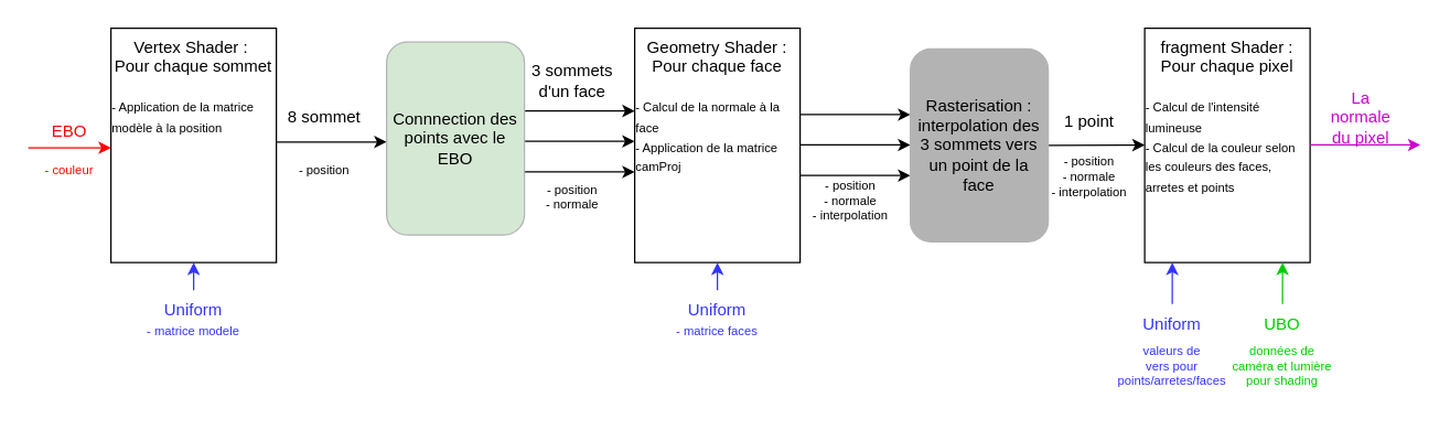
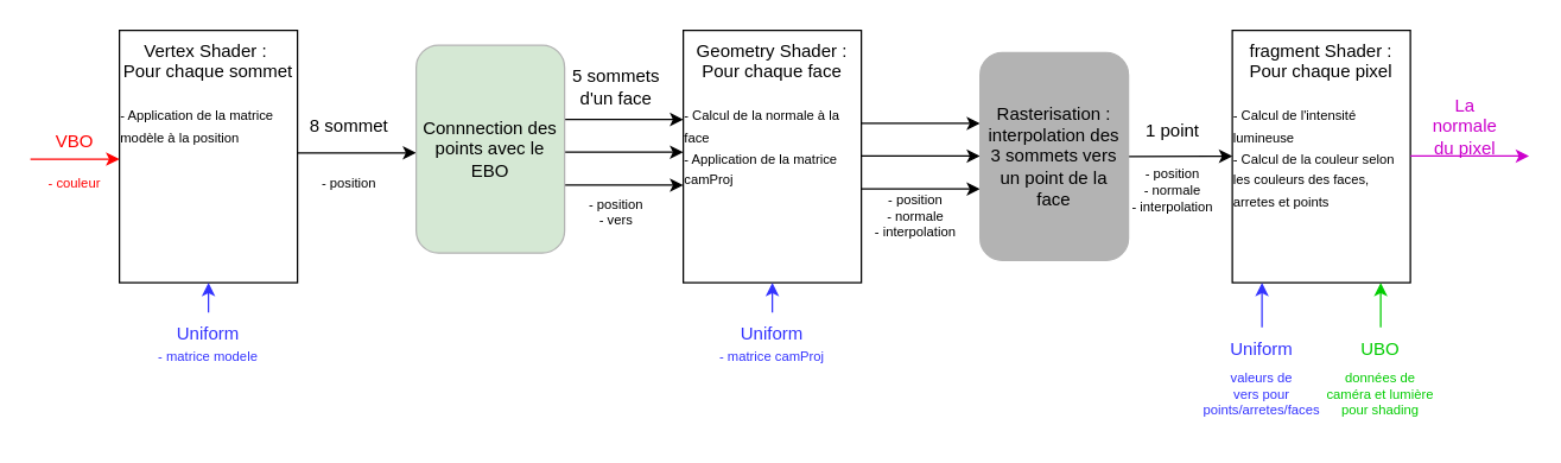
  <mxCell id="0" />
  <mxCell id="1" parent="0" />
  <mxCell id="2" value="Vertex Shader :&amp;nbsp;&lt;br&gt;Pour chaque sommet&lt;br&gt;&lt;br&gt;&lt;div style=&quot;text-align: left;&quot;&gt;&lt;span style=&quot;background-color: initial;&quot;&gt;&lt;font style=&quot;font-size: 9px;&quot;&gt;- Application de la matrice modèle à la position&lt;/font&gt;&lt;/span&gt;&lt;/div&gt;" style="rounded=0;whiteSpace=wrap;html=1;verticalAlign=top;" parent="1" vertex="1"><mxGeometry x="80" y="20" width="120" height="170" as="geometry" /></mxCell>
  <mxCell id="3" value="" style="endArrow=classic;html=1;rounded=0;fontColor=#FF0000;strokeColor=#FF0000;" parent="1" edge="1"><mxGeometry width="50" height="50" relative="1" as="geometry"><mxPoint x="20" y="106.76" as="sourcePoint" /><mxPoint x="80" y="106.76" as="targetPoint" /></mxGeometry></mxCell>
- <mxCell id="4" value="EBO" style="text;html=1;strokeColor=none;fillColor=none;align=center;verticalAlign=middle;whiteSpace=wrap;rounded=0;fontColor=#FF0000;" parent="1" vertex="1"><mxGeometry x="20" y="80" width="60" height="30" as="geometry" /></mxCell>
+ <mxCell id="4" value="VBO" style="text;html=1;strokeColor=none;fillColor=none;align=center;verticalAlign=middle;whiteSpace=wrap;rounded=0;fontColor=#FF0000;" parent="1" vertex="1"><mxGeometry x="20" y="80" width="60" height="30" as="geometry" /></mxCell>
  <mxCell id="5" value="Uniform" style="text;html=1;strokeColor=none;fillColor=none;align=center;verticalAlign=middle;whiteSpace=wrap;rounded=0;fontColor=#3333FF;" parent="1" vertex="1"><mxGeometry x="110" y="210" width="60" height="30" as="geometry" /></mxCell>
  <mxCell id="6" value="" style="endArrow=classic;html=1;rounded=0;fontColor=#FF0000;strokeColor=#3333FF;" parent="1" edge="1"><mxGeometry width="50" height="50" relative="1" as="geometry"><mxPoint x="140" y="210" as="sourcePoint" /><mxPoint x="140" y="190" as="targetPoint" /></mxGeometry></mxCell>
  <mxCell id="7" value="" style="endArrow=classic;html=1;rounded=0;" parent="1" edge="1"><mxGeometry width="50" height="50" relative="1" as="geometry"><mxPoint x="200" y="102.5" as="sourcePoint" /><mxPoint x="280" y="102.5" as="targetPoint" /></mxGeometry></mxCell>
  <mxCell id="8" value="Geometry Shader :&lt;br&gt;Pour chaque face&lt;br&gt;&lt;br&gt;&lt;div style=&quot;text-align: left;&quot;&gt;&lt;span style=&quot;font-size: 9px; background-color: initial;&quot;&gt;- Calcul de la normale à la face&lt;/span&gt;&lt;/div&gt;&lt;div style=&quot;text-align: left;&quot;&gt;&lt;span style=&quot;font-size: 9px; background-color: initial;&quot;&gt;- Application de la matrice camProj&lt;/span&gt;&lt;br&gt;&lt;/div&gt;" style="rounded=0;whiteSpace=wrap;html=1;verticalAlign=top;" parent="1" vertex="1"><mxGeometry x="460" y="20" width="120" height="170" as="geometry" /></mxCell>
  <mxCell id="9" value="" style="endArrow=classic;html=1;rounded=0;" parent="1" edge="1"><mxGeometry width="50" height="50" relative="1" as="geometry"><mxPoint x="380" y="80" as="sourcePoint" /><mxPoint x="460" y="80" as="targetPoint" /></mxGeometry></mxCell>
  <mxCell id="10" value="" style="endArrow=classic;html=1;rounded=0;" parent="1" edge="1"><mxGeometry width="50" height="50" relative="1" as="geometry"><mxPoint x="380" y="102.02" as="sourcePoint" /><mxPoint x="460" y="102.02" as="targetPoint" /></mxGeometry></mxCell>
  <mxCell id="11" value="" style="endArrow=classic;html=1;rounded=0;" parent="1" edge="1"><mxGeometry width="50" height="50" relative="1" as="geometry"><mxPoint x="380" y="124.26" as="sourcePoint" /><mxPoint x="460" y="124.26" as="targetPoint" /></mxGeometry></mxCell>
- <mxCell id="12" value="3 sommets d'un face" style="text;html=1;strokeColor=none;fillColor=none;align=center;verticalAlign=middle;whiteSpace=wrap;rounded=0;" parent="1" vertex="1"><mxGeometry x="380" y="42.5" width="70" height="30" as="geometry" /></mxCell>
+ <mxCell id="12" value="5 sommets d'un face" style="text;html=1;strokeColor=none;fillColor=none;align=center;verticalAlign=middle;whiteSpace=wrap;rounded=0;" parent="1" vertex="1"><mxGeometry x="380" y="42.5" width="70" height="30" as="geometry" /></mxCell>
  <mxCell id="13" value="" style="endArrow=classic;html=1;rounded=0;" parent="1" edge="1"><mxGeometry width="50" height="50" relative="1" as="geometry"><mxPoint x="580" y="82.63" as="sourcePoint" /><mxPoint x="660" y="82.63" as="targetPoint" /></mxGeometry></mxCell>
  <mxCell id="14" value="" style="endArrow=classic;html=1;rounded=0;" parent="1" edge="1"><mxGeometry width="50" height="50" relative="1" as="geometry"><mxPoint x="580" y="104.65" as="sourcePoint" /><mxPoint x="660" y="104.65" as="targetPoint" /></mxGeometry></mxCell>
  <mxCell id="15" value="" style="endArrow=classic;html=1;rounded=0;" parent="1" edge="1"><mxGeometry width="50" height="50" relative="1" as="geometry"><mxPoint x="580" y="126.89" as="sourcePoint" /><mxPoint x="660" y="126.89" as="targetPoint" /></mxGeometry></mxCell>
  <mxCell id="16" value="fragment Shader :&lt;br&gt;Pour chaque pixel&lt;br&gt;&lt;br&gt;&lt;div style=&quot;text-align: left;&quot;&gt;&lt;span style=&quot;background-color: initial;&quot;&gt;&lt;font style=&quot;font-size: 9px;&quot;&gt;- Calcul de l'intensité lumineuse&lt;/font&gt;&lt;/span&gt;&lt;/div&gt;&lt;div style=&quot;text-align: left;&quot;&gt;&lt;span style=&quot;background-color: initial;&quot;&gt;&lt;font style=&quot;font-size: 9px;&quot;&gt;- Calcul de la couleur selon les couleurs des faces, arretes et points&lt;/font&gt;&lt;/span&gt;&lt;/div&gt;" style="rounded=0;whiteSpace=wrap;html=1;verticalAlign=top;" parent="1" vertex="1"><mxGeometry x="830" y="20" width="120" height="170" as="geometry" /></mxCell>
  <mxCell id="17" value="" style="endArrow=classic;html=1;rounded=0;exitX=1;exitY=0.5;exitDx=0;exitDy=0;" parent="1" source="22" edge="1"><mxGeometry width="50" height="50" relative="1" as="geometry"><mxPoint x="750" y="104.76" as="sourcePoint" /><mxPoint x="830" y="104.76" as="targetPoint" /></mxGeometry></mxCell>
  <mxCell id="18" value="1 point" style="text;html=1;strokeColor=none;fillColor=none;align=center;verticalAlign=middle;whiteSpace=wrap;rounded=0;" parent="1" vertex="1"><mxGeometry x="760" y="72.5" width="60" height="30" as="geometry" /></mxCell>
  <mxCell id="19" value="" style="endArrow=classic;html=1;rounded=0;strokeColor=#CC00CC;" parent="1" edge="1"><mxGeometry width="50" height="50" relative="1" as="geometry"><mxPoint x="950" y="104.65" as="sourcePoint" /><mxPoint x="1030" y="104.65" as="targetPoint" /></mxGeometry></mxCell>
  <mxCell id="20" value="&lt;font color=&quot;#cc00cc&quot;&gt;La normale du pixel&lt;/font&gt;" style="text;html=1;strokeColor=none;fillColor=none;align=center;verticalAlign=middle;whiteSpace=wrap;rounded=0;" parent="1" vertex="1"><mxGeometry x="956.5" y="70" width="60" height="30" as="geometry" /></mxCell>
  <mxCell id="21" value="Connnection des points avec le EBO" style="rounded=1;whiteSpace=wrap;html=1;strokeColor=#B3B3B3;fillColor=#d5e8d4;" parent="1" vertex="1"><mxGeometry x="280" y="30" width="100" height="140" as="geometry" /></mxCell>
  <mxCell id="22" value="Rasterisation : interpolation des 3 sommets vers un point de la face" style="rounded=1;whiteSpace=wrap;html=1;strokeColor=#B3B3B3;fillColor=#B3B3B3;" parent="1" vertex="1"><mxGeometry x="660" y="35" width="100" height="140" as="geometry" /></mxCell>
  <mxCell id="23" value="" style="endArrow=classic;html=1;rounded=0;fontColor=#FF0000;strokeColor=#3333FF;" parent="1" edge="1"><mxGeometry width="50" height="50" relative="1" as="geometry"><mxPoint x="850" y="220" as="sourcePoint" /><mxPoint x="850" y="190" as="targetPoint" /></mxGeometry></mxCell>
  <mxCell id="24" value="Uniform" style="text;html=1;strokeColor=none;fillColor=none;align=center;verticalAlign=middle;whiteSpace=wrap;rounded=0;fontColor=#3333FF;" parent="1" vertex="1"><mxGeometry x="820" y="220" width="60" height="30" as="geometry" /></mxCell>
  <mxCell id="25" value="" style="endArrow=classic;html=1;rounded=0;fontColor=#FF0000;strokeColor=#00CC00;" parent="1" edge="1"><mxGeometry width="50" height="50" relative="1" as="geometry"><mxPoint x="930" y="220" as="sourcePoint" /><mxPoint x="930" y="190" as="targetPoint" /></mxGeometry></mxCell>
  <mxCell id="26" value="UBO" style="text;html=1;strokeColor=none;fillColor=none;align=center;verticalAlign=middle;whiteSpace=wrap;rounded=0;fontColor=#00CC00;" parent="1" vertex="1"><mxGeometry x="900" y="220" width="60" height="30" as="geometry" /></mxCell>
  <mxCell id="27" value="8 sommet" style="text;html=1;strokeColor=none;fillColor=none;align=center;verticalAlign=middle;whiteSpace=wrap;rounded=0;" parent="1" vertex="1"><mxGeometry x="200" y="70" width="70" height="30" as="geometry" /></mxCell>
  <mxCell id="28" value="- couleur" style="text;align=center;verticalAlign=middle;resizable=0;points=[];autosize=1;strokeColor=none;fillColor=none;fontSize=9;fontColor=#FF0000;" parent="1" vertex="1"><mxGeometry x="20" y="112.5" width="60" height="20" as="geometry" /></mxCell>
  <mxCell id="29" value="- matrice modele" style="text;align=center;verticalAlign=middle;resizable=0;points=[];autosize=1;strokeColor=none;fillColor=none;fontSize=9;fontColor=#3333FF;" parent="1" vertex="1"><mxGeometry x="95" y="230" width="90" height="20" as="geometry" /></mxCell>
  <mxCell id="30" value="- position" style="text;align=center;verticalAlign=middle;resizable=0;points=[];autosize=1;strokeColor=none;fillColor=none;fontSize=9;fontColor=#000000;" parent="1" vertex="1"><mxGeometry x="205" y="112.5" width="60" height="20" as="geometry" /></mxCell>
- <mxCell id="31" value="- position&#10;- normale" style="text;align=center;verticalAlign=middle;resizable=0;points=[];autosize=1;strokeColor=none;fillColor=none;fontSize=9;fontColor=#000000;" parent="1" vertex="1"><mxGeometry x="385" y="122.5" width="60" height="40" as="geometry" /></mxCell>
+ <mxCell id="31" value="- position&#10;- vers" style="text;align=center;verticalAlign=middle;resizable=0;points=[];autosize=1;strokeColor=none;fillColor=none;fontSize=9;fontColor=#000000;" parent="1" vertex="1"><mxGeometry x="385" y="122.5" width="60" height="40" as="geometry" /></mxCell>
  <mxCell id="32" value="Uniform" style="text;html=1;strokeColor=none;fillColor=none;align=center;verticalAlign=middle;whiteSpace=wrap;rounded=0;fontColor=#3333FF;" parent="1" vertex="1"><mxGeometry x="490" y="210" width="60" height="30" as="geometry" /></mxCell>
  <mxCell id="33" value="" style="endArrow=classic;html=1;rounded=0;fontColor=#FF0000;strokeColor=#3333FF;" parent="1" edge="1"><mxGeometry width="50" height="50" relative="1" as="geometry"><mxPoint x="520" y="210" as="sourcePoint" /><mxPoint x="520" y="190" as="targetPoint" /></mxGeometry></mxCell>
- <mxCell id="34" value="- matrice faces" style="text;align=center;verticalAlign=middle;resizable=0;points=[];autosize=1;strokeColor=none;fillColor=none;fontSize=9;fontColor=#3333FF;" parent="1" vertex="1"><mxGeometry x="475" y="230" width="90" height="20" as="geometry" /></mxCell>
+ <mxCell id="34" value="- matrice camProj" style="text;align=center;verticalAlign=middle;resizable=0;points=[];autosize=1;strokeColor=none;fillColor=none;fontSize=9;fontColor=#3333FF;" parent="1" vertex="1"><mxGeometry x="475" y="230" width="90" height="20" as="geometry" /></mxCell>
  <mxCell id="35" value="- position&#10;- normale&#10;- interpolation" style="text;align=center;verticalAlign=middle;resizable=0;points=[];autosize=1;strokeColor=none;fillColor=none;fontSize=9;fontColor=#000000;" parent="1" vertex="1"><mxGeometry x="576.75" y="120" width="80" height="50" as="geometry" /></mxCell>
  <mxCell id="36" value="- position&#10;- normale&#10;- interpolation" style="text;align=center;verticalAlign=middle;resizable=0;points=[];autosize=1;strokeColor=none;fillColor=none;fontSize=9;fontColor=#000000;" parent="1" vertex="1"><mxGeometry x="750" y="102.5" width="80" height="50" as="geometry" /></mxCell>
  <mxCell id="37" value="valeurs de&#10;vers pour&#10;points/arretes/faces" style="text;align=center;verticalAlign=middle;resizable=0;points=[];autosize=1;strokeColor=none;fillColor=none;fontSize=9;fontColor=#3333FF;" parent="1" vertex="1"><mxGeometry x="800" y="240" width="100" height="50" as="geometry" /></mxCell>
  <mxCell id="38" value="données de&#10;caméra et lumière&#10;pour shading" style="text;align=center;verticalAlign=middle;resizable=0;points=[];autosize=1;strokeColor=none;fillColor=none;fontSize=9;fontColor=#00CC00;" parent="1" vertex="1"><mxGeometry x="880" y="240" width="100" height="50" as="geometry" /></mxCell>
